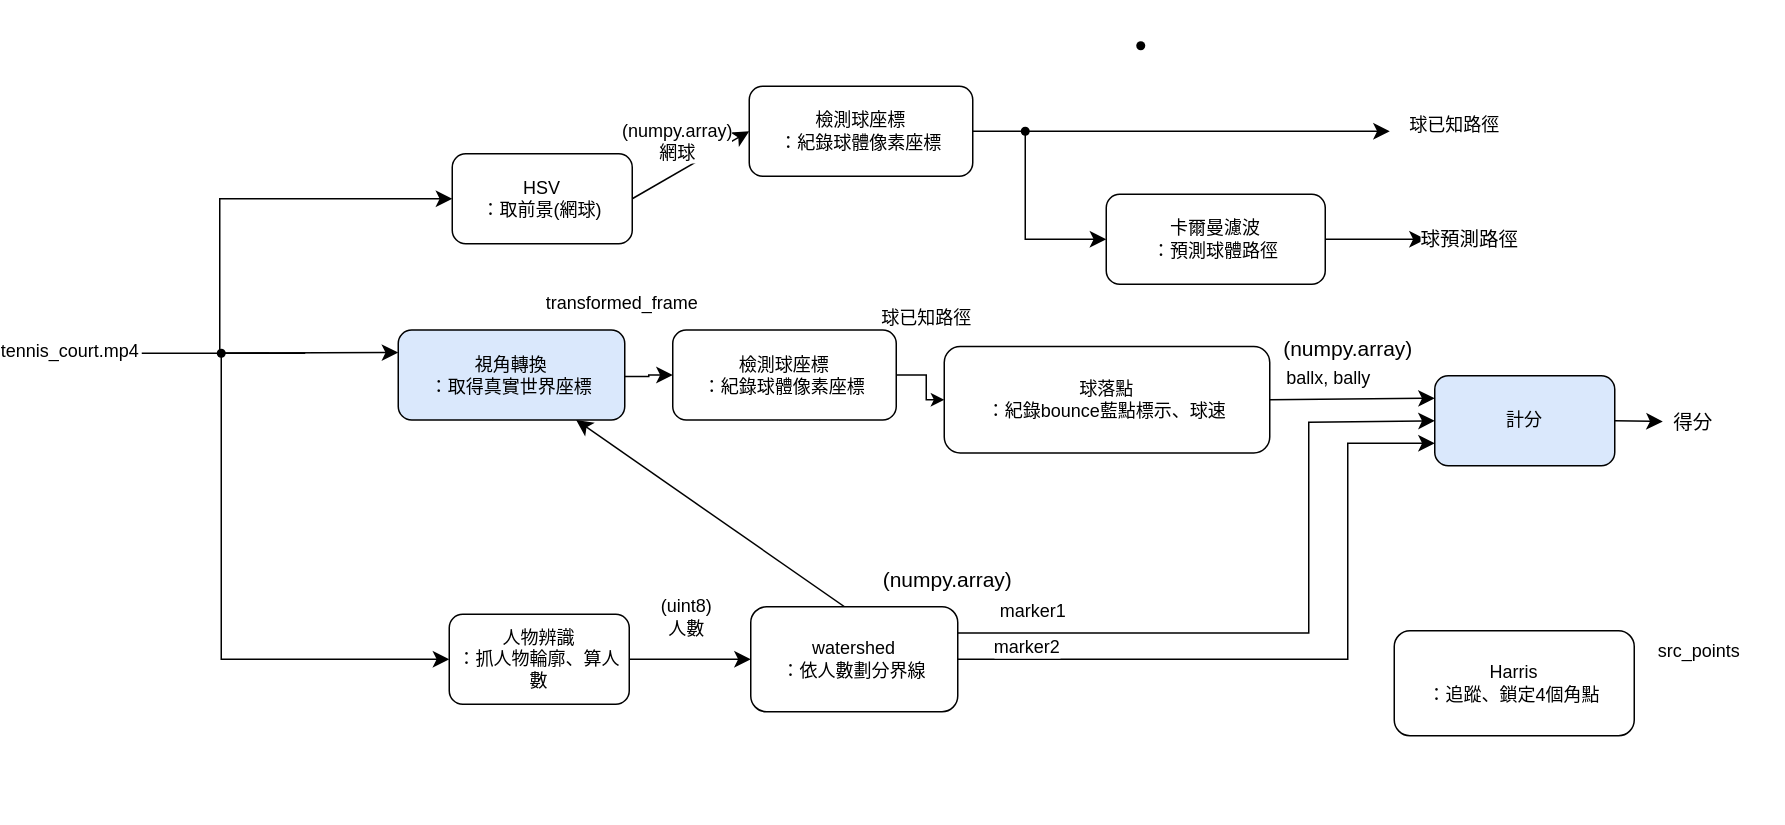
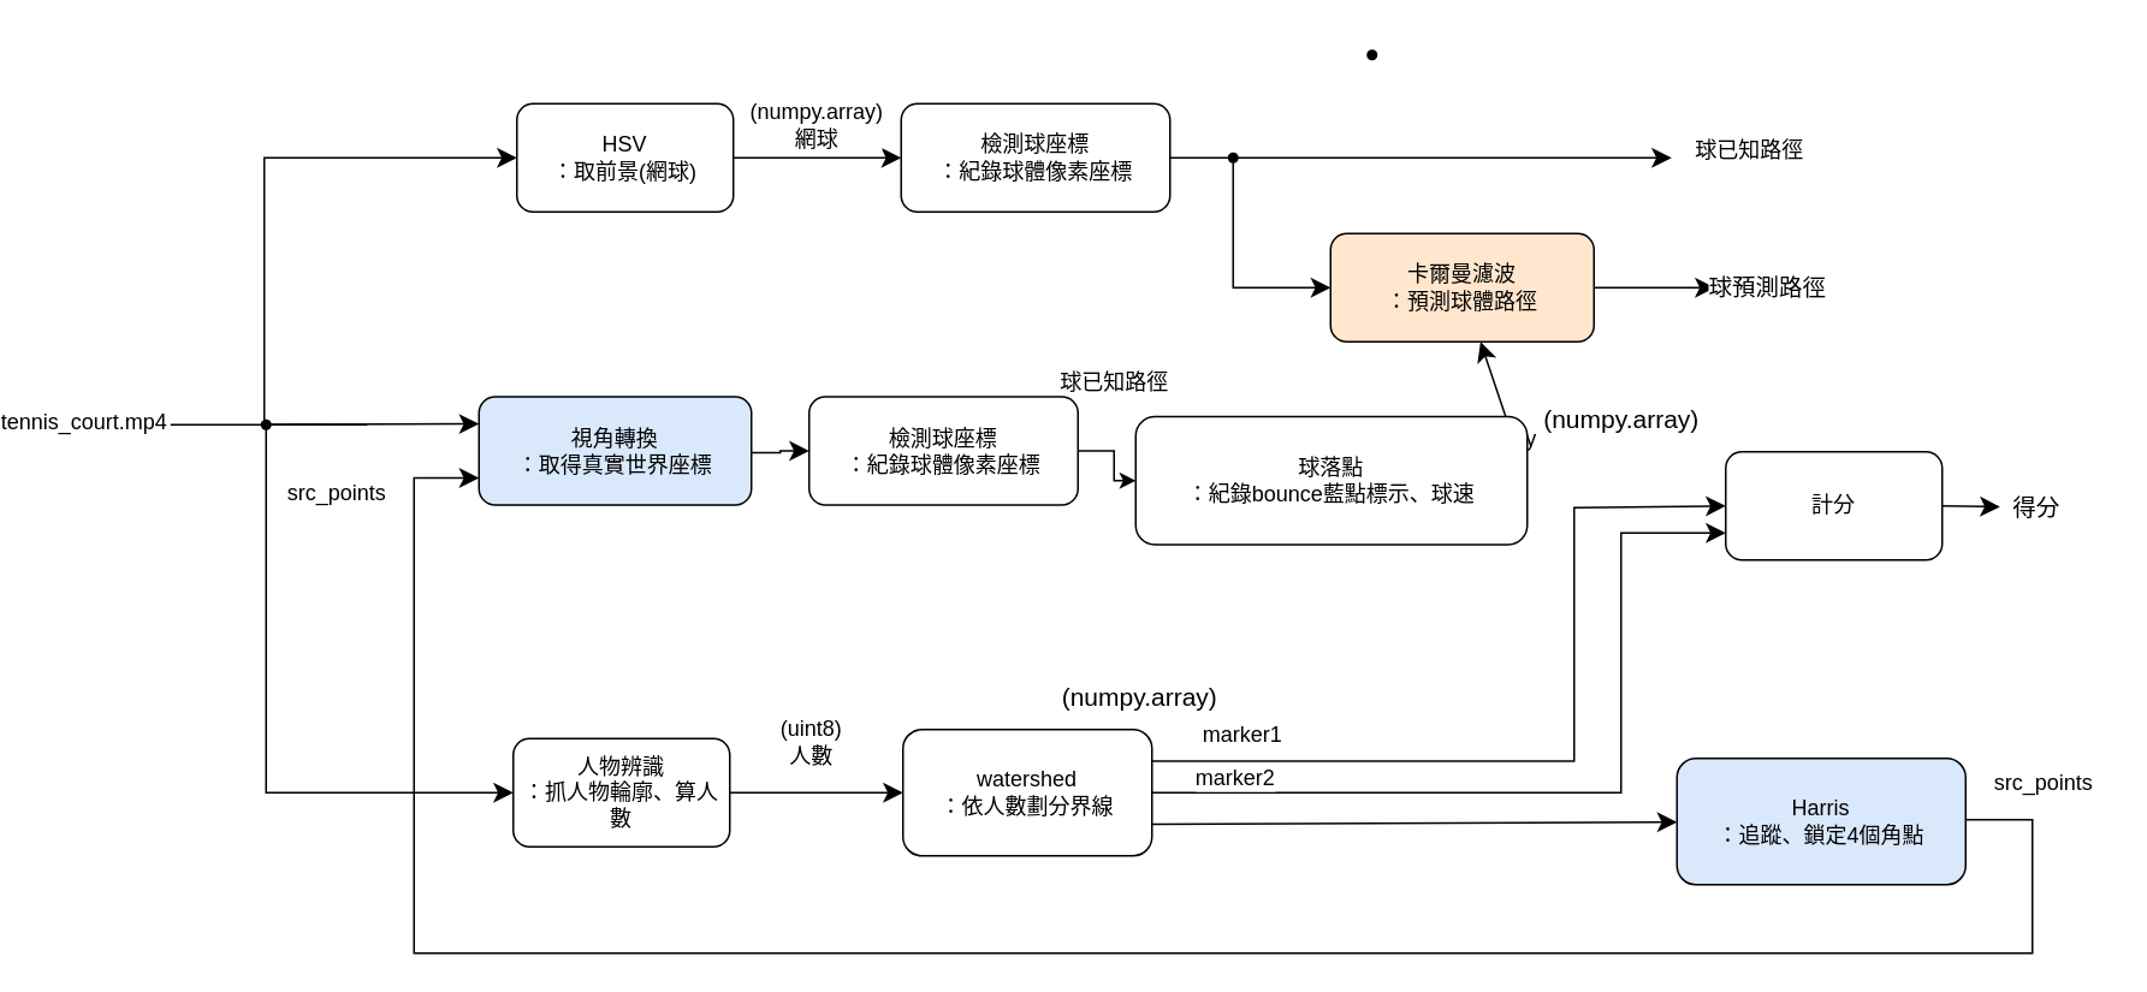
  <mxCell id="0" />
  <mxCell id="1" parent="0" />
  <mxCell id="2" value="(numpy.array)&lt;br&gt;網球" style="edgeStyle=none;curved=1;rounded=0;orthogonalLoop=1;jettySize=auto;html=1;exitX=1;exitY=0.5;exitDx=0;exitDy=0;entryX=0;entryY=0.5;entryDx=0;entryDy=0;fontSize=12;startSize=8;endSize=8;" parent="1" source="3" target="5" edge="1"><mxGeometry x="-0.01" y="18" relative="1" as="geometry"><mxPoint as="offset" /></mxGeometry></mxCell>
- <mxCell id="3" value="HSV&lt;br&gt;：取前景(網球)" style="rounded=1;whiteSpace=wrap;html=1;fontSize=12;" parent="1" vertex="1"><mxGeometry x="227" y="102" width="120" height="60" as="geometry" /></mxCell>
+ <mxCell id="3" value="HSV&lt;br&gt;：取前景(網球)" style="rounded=1;whiteSpace=wrap;html=1;fontSize=12;" parent="1" vertex="1"><mxGeometry x="212" y="57" width="120" height="60" as="geometry" /></mxCell>
  <mxCell id="4" value="球已知路徑" style="edgeStyle=none;curved=1;rounded=0;orthogonalLoop=1;jettySize=auto;html=1;exitX=1;exitY=0.5;exitDx=0;exitDy=0;fontSize=12;startSize=8;endSize=8;" parent="1" source="5" edge="1"><mxGeometry x="1" y="44" relative="1" as="geometry"><mxPoint x="852" y="87" as="targetPoint" /><mxPoint x="43" y="40" as="offset" /></mxGeometry></mxCell>
  <mxCell id="5" value="檢測球座標&lt;br&gt;：紀錄球體像素座標" style="rounded=1;whiteSpace=wrap;html=1;fontSize=12;" parent="1" vertex="1"><mxGeometry x="425" y="57" width="149" height="60" as="geometry" /></mxCell>
  <mxCell id="6" value="視角轉換&lt;br&gt;：取得真實世界座標" style="rounded=1;whiteSpace=wrap;html=1;fontSize=12;fillColor=#dae8fc;" parent="1" vertex="1"><mxGeometry x="191" y="219.5" width="151" height="60" as="geometry" /></mxCell>
  <mxCell id="7" value="(uint8)&lt;br&gt;人數" style="edgeStyle=none;curved=1;rounded=0;orthogonalLoop=1;jettySize=auto;html=1;exitX=1;exitY=0.5;exitDx=0;exitDy=0;entryX=0;entryY=0.5;entryDx=0;entryDy=0;fontSize=12;startSize=8;endSize=8;" parent="1" source="8" target="12" edge="1"><mxGeometry x="-0.062" y="28" relative="1" as="geometry"><mxPoint as="offset" /></mxGeometry></mxCell>
- <mxCell id="8" value="人物辨識&lt;br&gt;：抓人物輪廓、算人數" style="rounded=1;whiteSpace=wrap;html=1;fontSize=12;" parent="1" vertex="1"><mxGeometry x="225" y="409" width="120" height="60" as="geometry" /></mxCell>
+ <mxCell id="8" value="人物辨識&lt;br&gt;：抓人物輪廓、算人數" style="rounded=1;whiteSpace=wrap;html=1;fontSize=12;" parent="1" vertex="1"><mxGeometry x="210" y="409" width="120" height="60" as="geometry" /></mxCell>
  <mxCell id="9" value="marker1" style="edgeStyle=orthogonalEdgeStyle;rounded=0;orthogonalLoop=1;jettySize=auto;html=1;exitX=1;exitY=0.25;exitDx=0;exitDy=0;fontSize=12;startSize=8;endSize=8;entryX=0;entryY=0.5;entryDx=0;entryDy=0;" parent="1" source="12" target="16" edge="1"><mxGeometry x="-0.781" y="15" relative="1" as="geometry"><mxPoint x="608" y="423.462" as="targetPoint" /><mxPoint as="offset" /><Array as="points"><mxPoint x="798" y="422" /><mxPoint x="798" y="281" /><mxPoint x="882" y="281" /></Array></mxGeometry></mxCell>
  <mxCell id="10" value="marker2" style="edgeStyle=orthogonalEdgeStyle;rounded=0;orthogonalLoop=1;jettySize=auto;html=1;exitX=1;exitY=0.5;exitDx=0;exitDy=0;fontSize=12;startSize=8;endSize=8;entryX=0;entryY=0.75;entryDx=0;entryDy=0;" parent="1" source="12" target="16" edge="1"><mxGeometry x="-0.8" y="8" relative="1" as="geometry"><mxPoint x="608" y="454" as="targetPoint" /><Array as="points"><mxPoint x="824" y="439" /><mxPoint x="824" y="295" /></Array><mxPoint as="offset" /></mxGeometry></mxCell>
- <mxCell id="11" style="edgeStyle=none;curved=1;rounded=0;orthogonalLoop=1;jettySize=auto;html=1;exitX=1;exitY=0.75;exitDx=0;exitDy=0;fontSize=12;startSize=8;endSize=8;" parent="1" source="12" target="6" edge="1"><mxGeometry relative="1" as="geometry" /></mxCell>
+ <mxCell id="11" style="edgeStyle=none;curved=1;rounded=0;orthogonalLoop=1;jettySize=auto;html=1;exitX=1;exitY=0.75;exitDx=0;exitDy=0;fontSize=12;startSize=8;endSize=8;" parent="1" source="12" target="31" edge="1"><mxGeometry relative="1" as="geometry" /></mxCell>
  <mxCell id="12" value="watershed&lt;br&gt;：依人數劃分界線" style="rounded=1;whiteSpace=wrap;html=1;fontSize=12;" parent="1" vertex="1"><mxGeometry x="426" y="404" width="138" height="70" as="geometry" /></mxCell>
  <mxCell id="13" value="球預測路徑" style="edgeStyle=none;curved=1;rounded=0;orthogonalLoop=1;jettySize=auto;html=1;exitX=1;exitY=0.5;exitDx=0;exitDy=0;fontSize=13;startSize=8;endSize=8;" parent="1" source="14" edge="1"><mxGeometry x="1" y="29" relative="1" as="geometry"><mxPoint x="876" y="159" as="targetPoint" /><mxPoint x="29" y="29" as="offset" /></mxGeometry></mxCell>
- <mxCell id="14" value="卡爾曼濾波&lt;br&gt;：預測球體路徑" style="rounded=1;whiteSpace=wrap;html=1;fontSize=12;" parent="1" vertex="1"><mxGeometry x="663" y="129" width="146" height="60" as="geometry" /></mxCell>
+ <mxCell id="14" value="卡爾曼濾波&lt;br&gt;：預測球體路徑" style="rounded=1;whiteSpace=wrap;html=1;fontSize=12;fillColor=#ffe6cc;" parent="1" vertex="1"><mxGeometry x="663" y="129" width="146" height="60" as="geometry" /></mxCell>
  <mxCell id="15" value="得分" style="edgeStyle=none;curved=1;rounded=0;orthogonalLoop=1;jettySize=auto;html=1;exitX=1;exitY=0.5;exitDx=0;exitDy=0;fontSize=13;startSize=8;endSize=8;" parent="1" source="16" edge="1"><mxGeometry x="1" y="20" relative="1" as="geometry"><mxPoint x="1034" y="280.5" as="targetPoint" /><mxPoint x="20" y="20" as="offset" /></mxGeometry></mxCell>
- <mxCell id="16" value="計分" style="rounded=1;whiteSpace=wrap;html=1;fontSize=12;fillColor=#dae8fc;" parent="1" vertex="1"><mxGeometry x="882" y="250" width="120" height="60" as="geometry" /></mxCell>
- <mxCell id="17" value="ballx, bally" style="edgeStyle=none;curved=1;rounded=0;orthogonalLoop=1;jettySize=auto;html=1;exitX=1;exitY=0.5;exitDx=0;exitDy=0;entryX=0;entryY=0.25;entryDx=0;entryDy=0;fontSize=12;startSize=8;endSize=8;" parent="1" source="18" target="16" edge="1"><mxGeometry x="-0.289" y="14" relative="1" as="geometry"><mxPoint as="offset" /></mxGeometry></mxCell>
+ <mxCell id="16" value="計分" style="rounded=1;whiteSpace=wrap;html=1;fontSize=12;" parent="1" vertex="1"><mxGeometry x="882" y="250" width="120" height="60" as="geometry" /></mxCell>
+ <mxCell id="17" value="ballx, bally" style="edgeStyle=none;curved=1;rounded=0;orthogonalLoop=1;jettySize=auto;html=1;exitX=1;exitY=0.5;exitDx=0;exitDy=0;fontSize=12;startSize=8;endSize=8;" parent="1" source="18" target="14" edge="1"><mxGeometry x="-0.289" y="14" relative="1" as="geometry"><mxPoint as="offset" /></mxGeometry></mxCell>
  <mxCell id="18" value="球落點&lt;br&gt;：紀錄bounce藍點標示、球速" style="rounded=1;whiteSpace=wrap;html=1;fontSize=12;" parent="1" vertex="1"><mxGeometry x="555" y="230.5" width="217" height="71" as="geometry" /></mxCell>
  <mxCell id="19" value="" style="edgeStyle=elbowEdgeStyle;elbow=horizontal;endArrow=classic;html=1;curved=0;rounded=0;endSize=8;startSize=8;fontSize=32;exitX=1;exitY=0.517;exitDx=0;exitDy=0;exitPerimeter=0;entryX=0;entryY=0.5;entryDx=0;entryDy=0;" parent="1" source="6" target="35" edge="1"><mxGeometry x="-0.667" y="12" width="50" height="50" relative="1" as="geometry"><mxPoint x="361" y="236" as="sourcePoint" /><mxPoint x="411" y="186" as="targetPoint" /><mxPoint as="offset" /></mxGeometry></mxCell>
  <mxCell id="20" value="tennis_court.mp4" style="endArrow=classic;html=1;rounded=0;fontSize=12;startSize=8;endSize=8;curved=1;entryX=0;entryY=0.25;entryDx=0;entryDy=0;" parent="1" source="23" target="6" edge="1"><mxGeometry x="-1" y="101" width="50" height="50" relative="1" as="geometry"><mxPoint x="72" y="235" as="sourcePoint" /><mxPoint x="211" y="229" as="targetPoint" /><mxPoint x="-101" y="100" as="offset" /></mxGeometry></mxCell>
  <mxCell id="21" value="" style="edgeStyle=elbowEdgeStyle;elbow=horizontal;endArrow=classic;html=1;curved=0;rounded=0;endSize=8;startSize=8;fontSize=12;entryX=0;entryY=0.5;entryDx=0;entryDy=0;" parent="1" target="3" edge="1"><mxGeometry width="50" height="50" relative="1" as="geometry"><mxPoint x="105" y="235" as="sourcePoint" /><mxPoint x="155" y="185" as="targetPoint" /><Array as="points"><mxPoint x="72" y="160" /><mxPoint x="105" y="158" /></Array></mxGeometry></mxCell>
  <mxCell id="22" value="" style="edgeStyle=segmentEdgeStyle;endArrow=classic;html=1;curved=0;rounded=0;endSize=8;startSize=8;fontSize=12;entryX=0;entryY=0.5;entryDx=0;entryDy=0;" parent="1" target="8" edge="1"><mxGeometry width="50" height="50" relative="1" as="geometry"><mxPoint x="129" y="235" as="sourcePoint" /><mxPoint x="364" y="254" as="targetPoint" /><Array as="points"><mxPoint x="73" y="235" /><mxPoint x="73" y="439" /></Array></mxGeometry></mxCell>
  <mxCell id="23" value="" style="shape=waypoint;sketch=0;size=6;pointerEvents=1;points=[];fillColor=none;resizable=0;rotatable=0;perimeter=centerPerimeter;snapToPoint=1;fontSize=16;" parent="1" vertex="1"><mxGeometry x="63" y="225" width="20" height="20" as="geometry" /></mxCell>
  <mxCell id="24" value="" style="endArrow=none;html=1;rounded=0;fontSize=12;startSize=8;endSize=8;curved=1;entryX=0.586;entryY=0;entryDx=0;entryDy=0;entryPerimeter=0;" parent="1" target="23" edge="1"><mxGeometry width="50" height="50" relative="1" as="geometry"><mxPoint x="20" y="235" as="sourcePoint" /><mxPoint x="101" y="235" as="targetPoint" /></mxGeometry></mxCell>
  <mxCell id="25" value="" style="shape=waypoint;sketch=0;size=6;pointerEvents=1;points=[];fillColor=none;resizable=0;rotatable=0;perimeter=centerPerimeter;snapToPoint=1;fontSize=16;" parent="1" vertex="1"><mxGeometry x="599" y="77" width="20" height="20" as="geometry" /></mxCell>
  <mxCell id="26" value="" style="edgeStyle=orthogonalEdgeStyle;rounded=0;orthogonalLoop=1;jettySize=auto;html=1;exitDx=0;exitDy=0;entryDx=0;entryDy=0;fontSize=12;startSize=8;endSize=8;elbow=vertical;entryX=0;entryY=0.5;" parent="1" source="25" target="14" edge="1"><mxGeometry relative="1" as="geometry"><mxPoint x="599" y="87" as="sourcePoint" /><mxPoint x="452" y="170" as="targetPoint" /><Array as="points"><mxPoint x="609" y="159" /></Array></mxGeometry></mxCell>
  <mxCell id="27" value="" style="shape=waypoint;sketch=0;size=6;pointerEvents=1;points=[];fillColor=none;resizable=0;rotatable=0;perimeter=centerPerimeter;snapToPoint=1;fontSize=16;" parent="1" vertex="1"><mxGeometry x="676" y="20" width="20" height="20" as="geometry" /></mxCell>
  <mxCell id="28" value="(numpy.array)" style="text;html=1;align=center;verticalAlign=middle;resizable=0;points=[];autosize=1;strokeColor=none;fillColor=none;fontSize=14;" parent="1" vertex="1"><mxGeometry x="772" y="217" width="104" height="29" as="geometry" /></mxCell>
  <mxCell id="29" value="(numpy.array)" style="text;html=1;align=center;verticalAlign=middle;resizable=0;points=[];autosize=1;strokeColor=none;fillColor=none;fontSize=14;" parent="1" vertex="1"><mxGeometry x="505" y="371" width="104" height="29" as="geometry" /></mxCell>
- <mxCell id="31" value="Harris&lt;br&gt;：追蹤、鎖定4個角點" style="rounded=1;whiteSpace=wrap;html=1;fontSize=12;" parent="1" vertex="1"><mxGeometry x="855" y="420" width="160" height="70" as="geometry" /></mxCell>
+ <mxCell id="30" value="src_points&lt;span style=&quot;font-size:18.0pt;font-family:Calibri;mso-ascii-font-family:Calibri;&lt;br/&gt;mso-fareast-font-family:新細明體;mso-bidi-font-family:+mn-cs;mso-ascii-theme-font:&lt;br/&gt;minor-latin;mso-fareast-theme-font:minor-fareast;mso-bidi-theme-font:minor-bidi;&lt;br/&gt;color:black;mso-color-index:13;mso-font-kerning:12.0pt;language:zh-TW;&lt;br/&gt;mso-style-textfill-type:solid;mso-style-textfill-fill-themecolor:dark1;&lt;br/&gt;mso-style-textfill-fill-color:black;mso-style-textfill-fill-alpha:100.0%&quot;&gt;&lt;/span&gt;" style="edgeStyle=orthogonalEdgeStyle;rounded=0;orthogonalLoop=1;jettySize=auto;html=1;exitX=1;exitY=0.5;exitDx=0;exitDy=0;entryX=0;entryY=0.75;entryDx=0;entryDy=0;fontSize=12;startSize=8;endSize=8;" parent="1" source="31" target="6" edge="1"><mxGeometry x="0.949" y="43" relative="1" as="geometry"><Array as="points"><mxPoint x="883" y="455" /><mxPoint x="1052" y="454" /><mxPoint x="1052" y="528" /><mxPoint x="155" y="528" /><mxPoint x="155" y="264" /></Array><mxPoint as="offset" /></mxGeometry></mxCell>
+ <mxCell id="31" value="Harris&lt;br&gt;：追蹤、鎖定4個角點" style="rounded=1;whiteSpace=wrap;html=1;fontSize=12;fillColor=#dae8fc;" parent="1" vertex="1"><mxGeometry x="855" y="420" width="160" height="70" as="geometry" /></mxCell>
  <mxCell id="32" value="src_points&lt;span style=&quot;font-size:18.0pt;font-family:Calibri;mso-ascii-font-family:Calibri;&lt;br/&gt;mso-fareast-font-family:新細明體;mso-bidi-font-family:+mn-cs;mso-ascii-theme-font:&lt;br/&gt;minor-latin;mso-fareast-theme-font:minor-fareast;mso-bidi-theme-font:minor-bidi;&lt;br/&gt;color:black;mso-color-index:13;mso-font-kerning:12.0pt;language:zh-TW;&lt;br/&gt;mso-style-textfill-type:solid;mso-style-textfill-fill-themecolor:dark1;&lt;br/&gt;mso-style-textfill-fill-color:black;mso-style-textfill-fill-alpha:100.0%&quot;&gt;&lt;/span&gt;" style="text;html=1;align=center;verticalAlign=middle;resizable=0;points=[];autosize=1;strokeColor=none;fillColor=none;" vertex="1" parent="1"><mxGeometry x="1021" y="409" width="73" height="41" as="geometry" /></mxCell>
- <mxCell id="33" value="transformed_frame" style="text;html=1;align=center;verticalAlign=middle;resizable=0;points=[];autosize=1;strokeColor=none;fillColor=none;" vertex="1" parent="1"><mxGeometry x="280" y="189" width="119" height="26" as="geometry" /></mxCell>
  <mxCell id="34" style="edgeStyle=orthogonalEdgeStyle;rounded=0;orthogonalLoop=1;jettySize=auto;html=1;entryX=0;entryY=0.5;entryDx=0;entryDy=0;" edge="1" parent="1" source="35" target="18"><mxGeometry relative="1" as="geometry" /></mxCell>
  <mxCell id="35" value="檢測球座標&lt;br&gt;：紀錄球體像素座標" style="rounded=1;whiteSpace=wrap;html=1;fontSize=12;" vertex="1" parent="1"><mxGeometry x="374" y="219.5" width="149" height="60" as="geometry" /></mxCell>
  <mxCell id="36" value="球已知路徑" style="text;html=1;align=center;verticalAlign=middle;resizable=0;points=[];autosize=1;strokeColor=none;fillColor=none;" vertex="1" parent="1"><mxGeometry x="504" y="199" width="78" height="26" as="geometry" /></mxCell>
